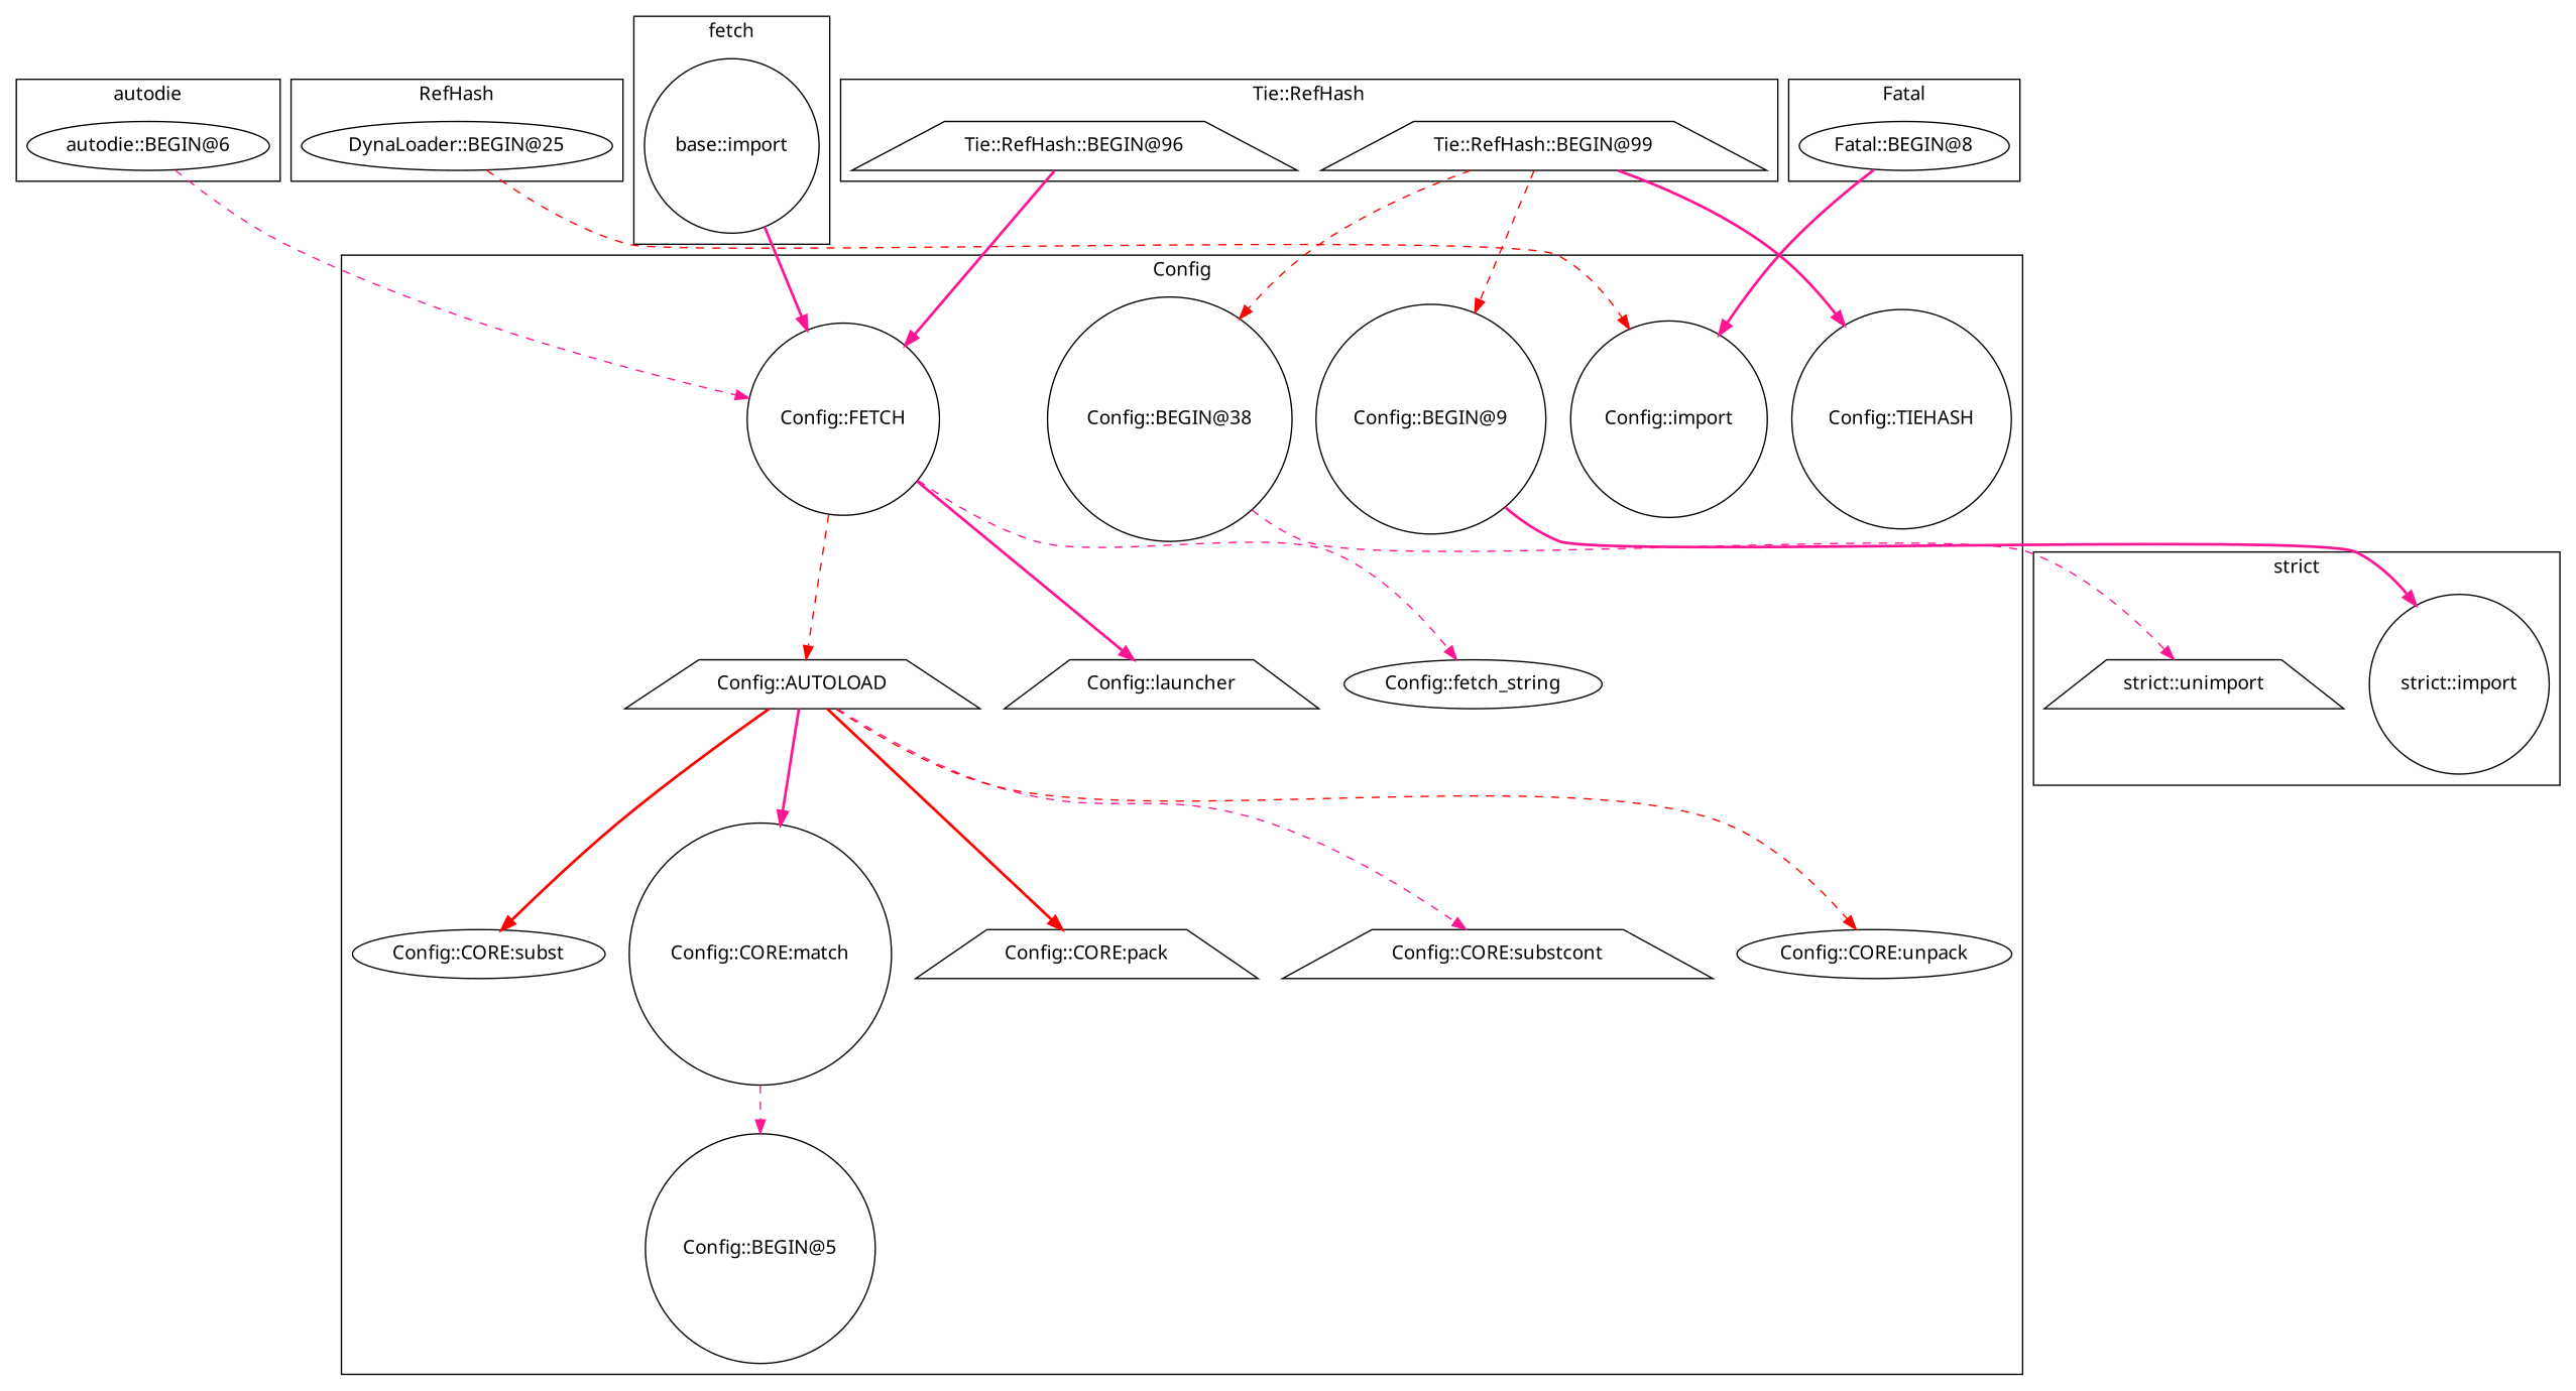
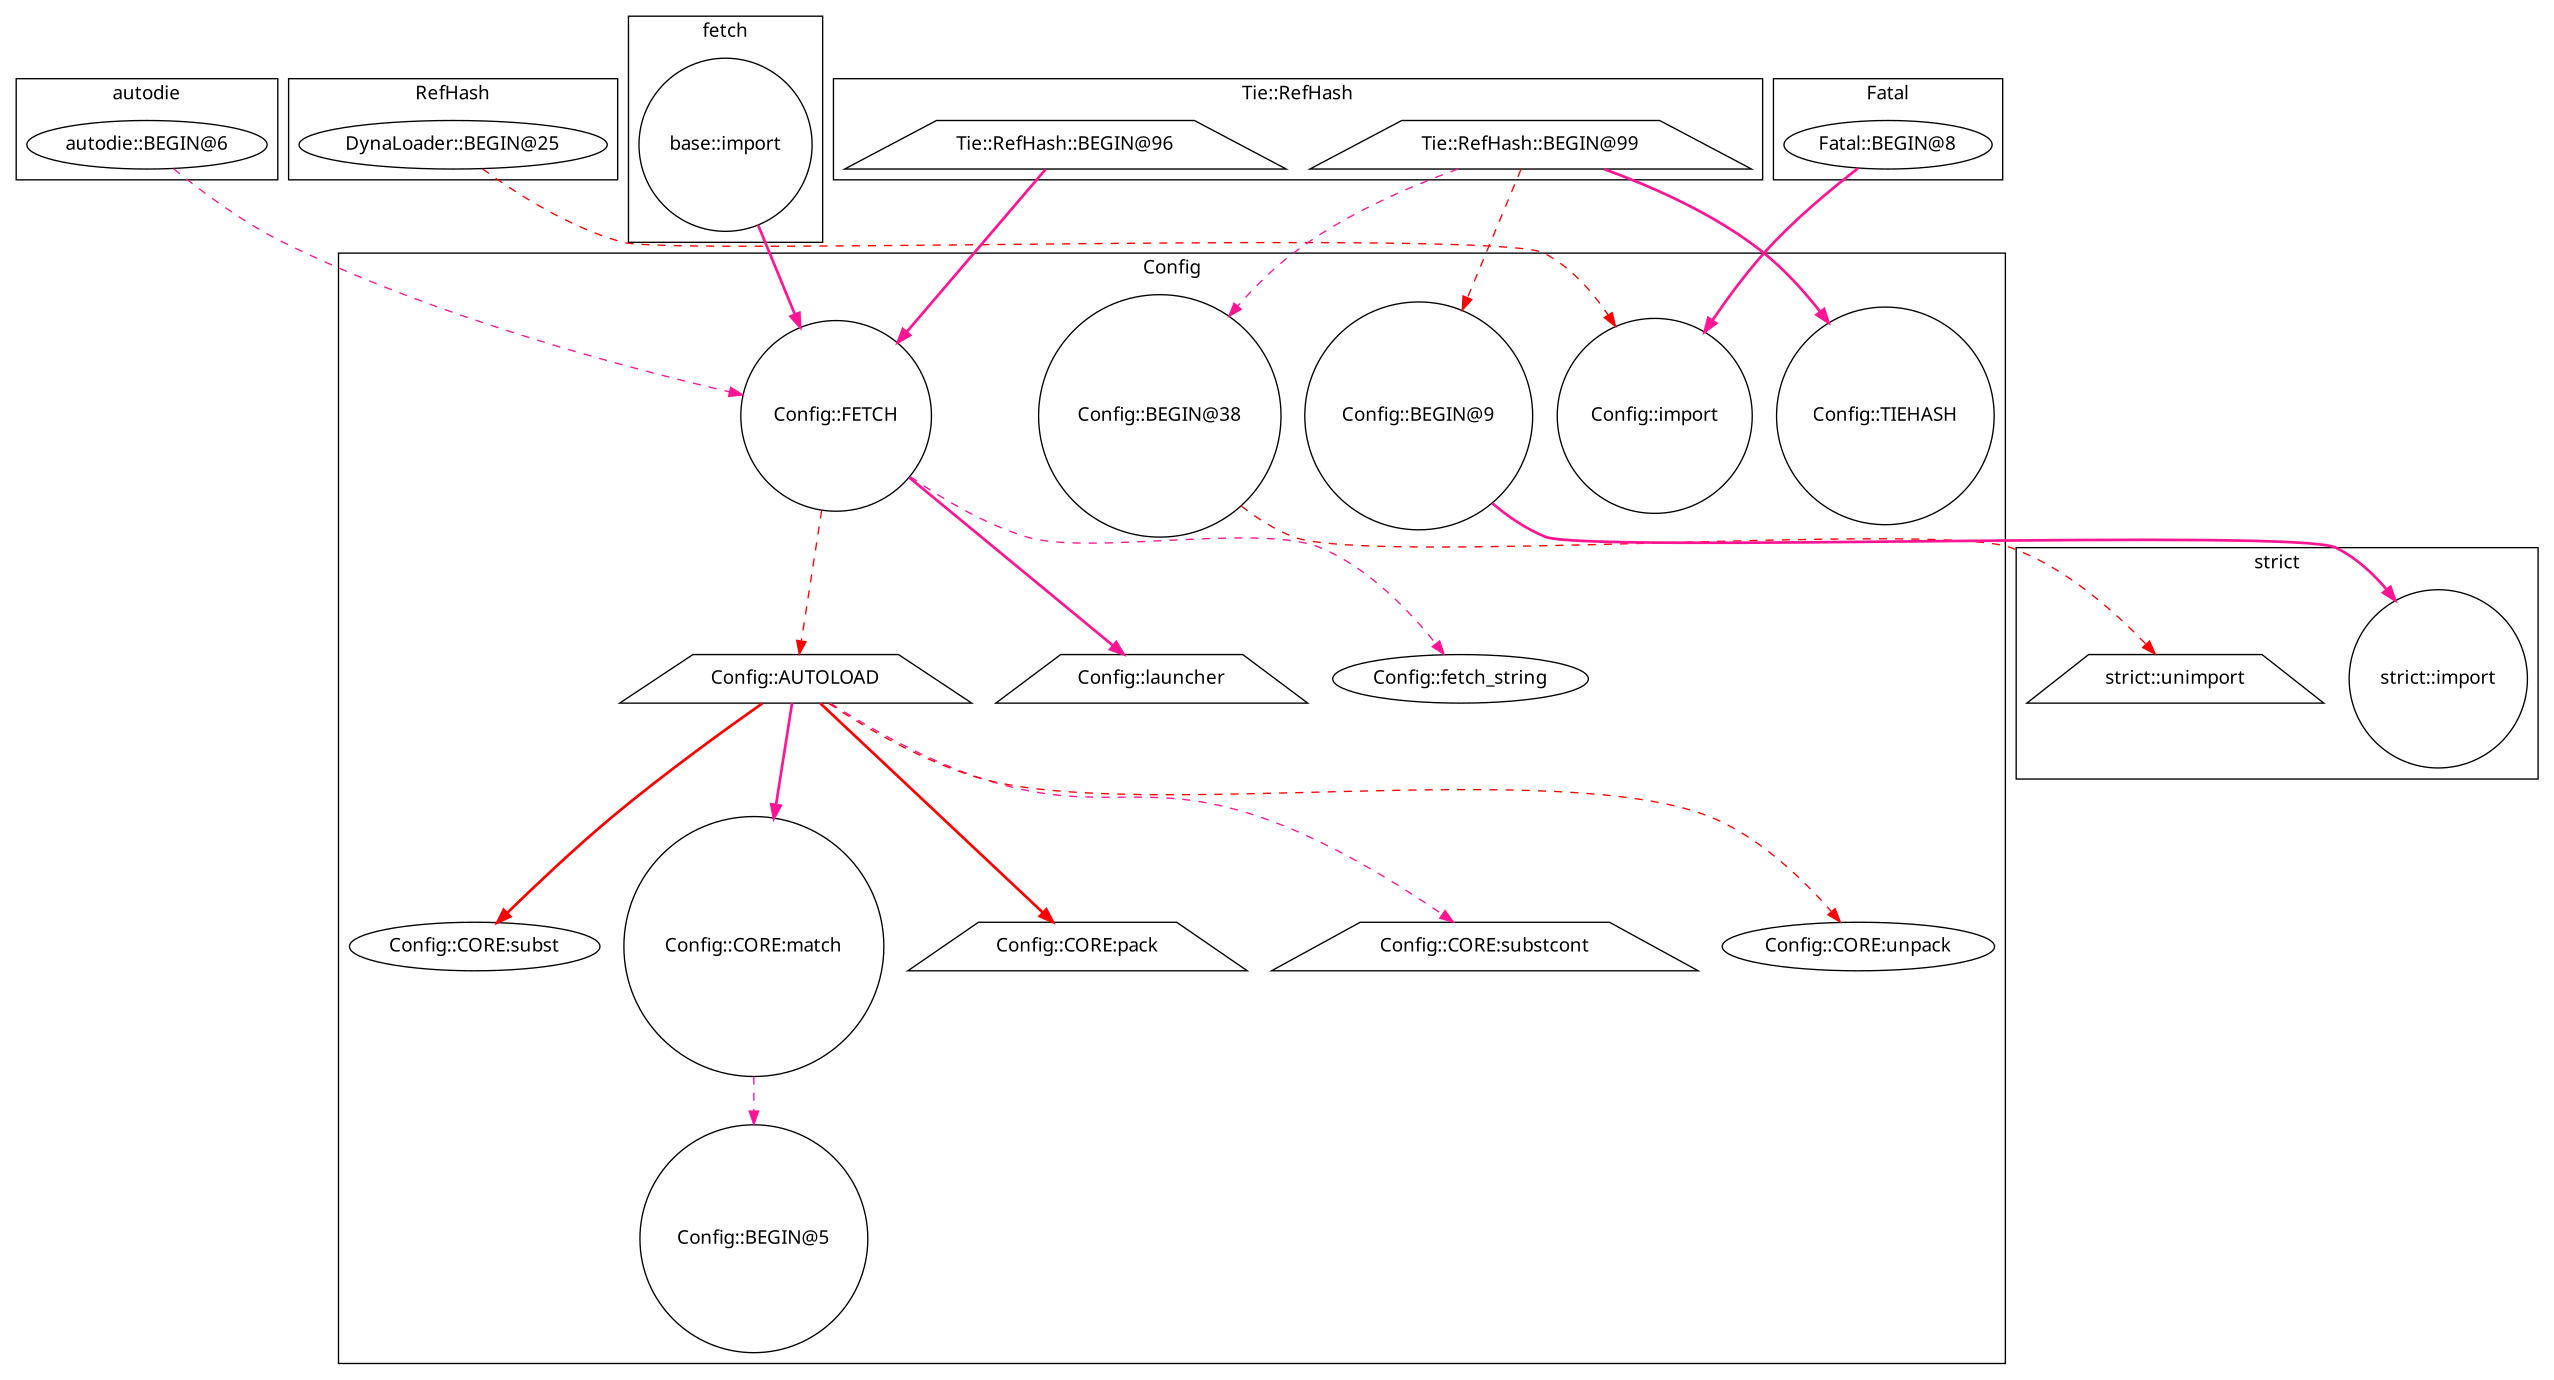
  digraph {
    fontname="Noto Sans"
    node [fontname="Noto Sans" shape=circle]
    edge [color=deeppink fontname="Noto Sans" style=dashed]
    "Config::BEGIN@38"
    "Config::CORE:subst" [shape=ellipse]
    "Config::TIEHASH"
    "Config::CORE:match"
    "Config::BEGIN@5"
    "Config::fetch_string" [shape=ellipse]
    "Config::AUTOLOAD" [shape=trapezium]
    "Config::import"
    "Config::CORE:pack" [shape=trapezium]
    "Config::BEGIN@9"
    "Config::launcher" [shape=trapezium]
    "Config::CORE:substcont" [shape=trapezium]
    "Config::CORE:unpack" [shape=ellipse]
    "Config::FETCH"
    "autodie::BEGIN@6" [shape=ellipse]
    "DynaLoader::BEGIN@25" [shape=ellipse]
    "base::import"
    "strict::import"
    "strict::unimport" [shape=trapezium]
    "Tie::RefHash::BEGIN@96" [shape=trapezium]
    "Tie::RefHash::BEGIN@99" [shape=trapezium]
    "Fatal::BEGIN@8" [shape=ellipse]
    subgraph cluster_1 {
      label=Config
      "Config::BEGIN@38"
      "Config::CORE:subst"
      "Config::TIEHASH"
      "Config::CORE:match"
      "Config::BEGIN@5"
      "Config::fetch_string"
      "Config::AUTOLOAD"
      "Config::import"
      "Config::CORE:pack"
      "Config::BEGIN@9"
      "Config::launcher"
      "Config::CORE:substcont"
      "Config::CORE:unpack"
      "Config::FETCH"
    }
    subgraph cluster_2 {
      label=autodie
      "autodie::BEGIN@6"
    }
    subgraph cluster_3 {
      label=RefHash
      "DynaLoader::BEGIN@25"
    }
    subgraph cluster_4 {
      label=fetch
      "base::import"
    }
    subgraph cluster_5 {
      label="strict"
      "strict::import"
      "strict::unimport"
    }
    subgraph cluster_6 {
      label="Tie::RefHash"
      "Tie::RefHash::BEGIN@96"
      "Tie::RefHash::BEGIN@99"
    }
    subgraph cluster_7 {
      label=Fatal
      "Fatal::BEGIN@8"
    }
-   "Config::BEGIN@38" -> "strict::unimport"
+   "Config::BEGIN@38" -> "strict::unimport" [color=red]
    "Config::CORE:match" -> "Config::BEGIN@5"
    "Config::AUTOLOAD" -> "Config::CORE:subst" [color=red style=bold]
    "Config::AUTOLOAD" -> "Config::CORE:match" [style=bold]
    "Config::AUTOLOAD" -> "Config::CORE:pack" [color=red style=bold]
    "Config::AUTOLOAD" -> "Config::CORE:substcont"
    "Config::AUTOLOAD" -> "Config::CORE:unpack" [color=red]
    "Config::BEGIN@9" -> "strict::import" [style=bold]
    "Config::FETCH" -> "Config::fetch_string"
    "Config::FETCH" -> "Config::AUTOLOAD" [color=red]
    "Config::FETCH" -> "Config::launcher" [style=bold]
    "autodie::BEGIN@6" -> "Config::FETCH"
    "DynaLoader::BEGIN@25" -> "Config::import" [color=red]
    "base::import" -> "Config::FETCH" [style=bold]
    "Tie::RefHash::BEGIN@96" -> "Config::FETCH" [style=bold]
-   "Tie::RefHash::BEGIN@99" -> "Config::BEGIN@38" [color=red]
+   "Tie::RefHash::BEGIN@99" -> "Config::BEGIN@38"
    "Tie::RefHash::BEGIN@99" -> "Config::TIEHASH" [style=bold]
    "Tie::RefHash::BEGIN@99" -> "Config::BEGIN@9" [color=red]
    "Fatal::BEGIN@8" -> "Config::import" [style=bold]
  }
